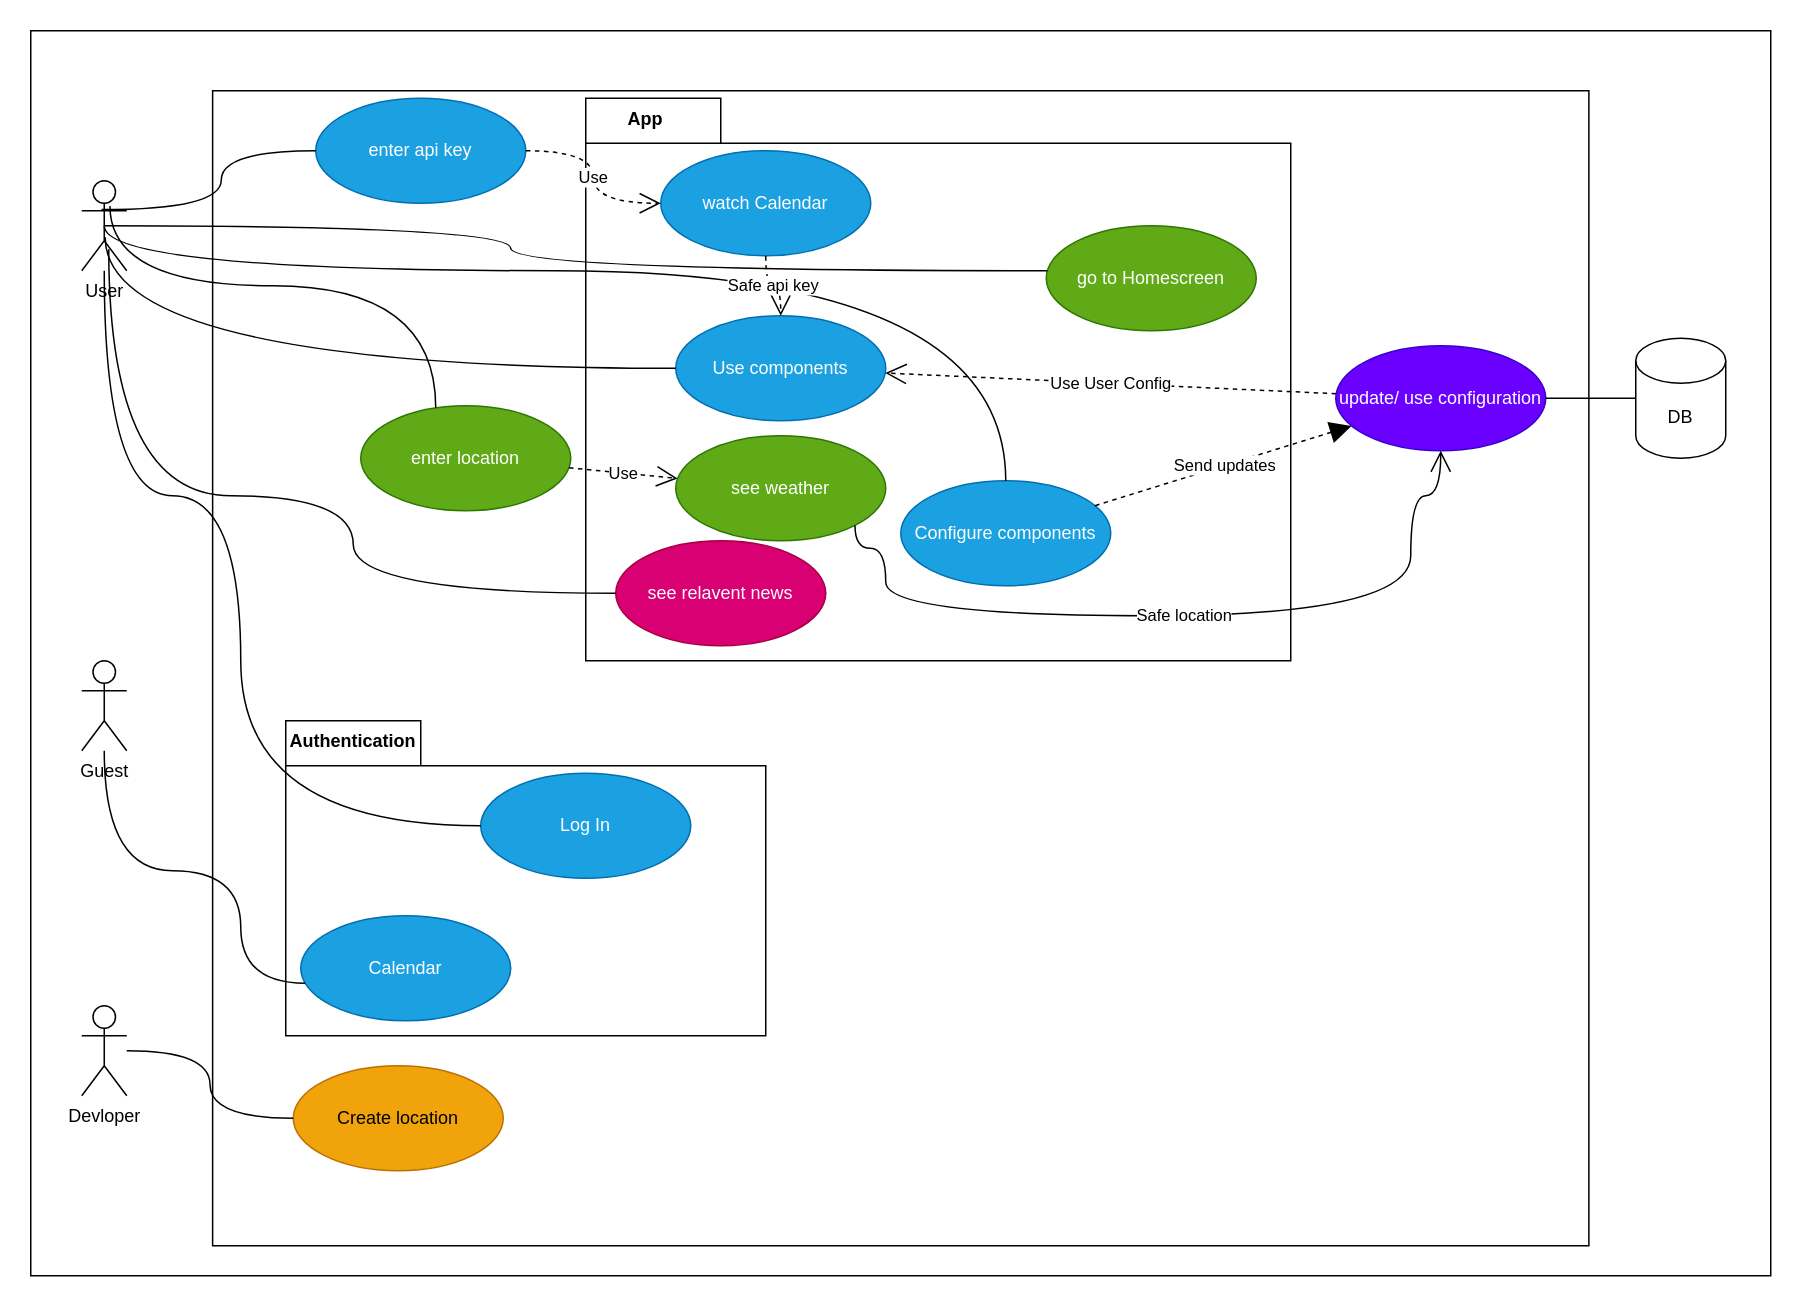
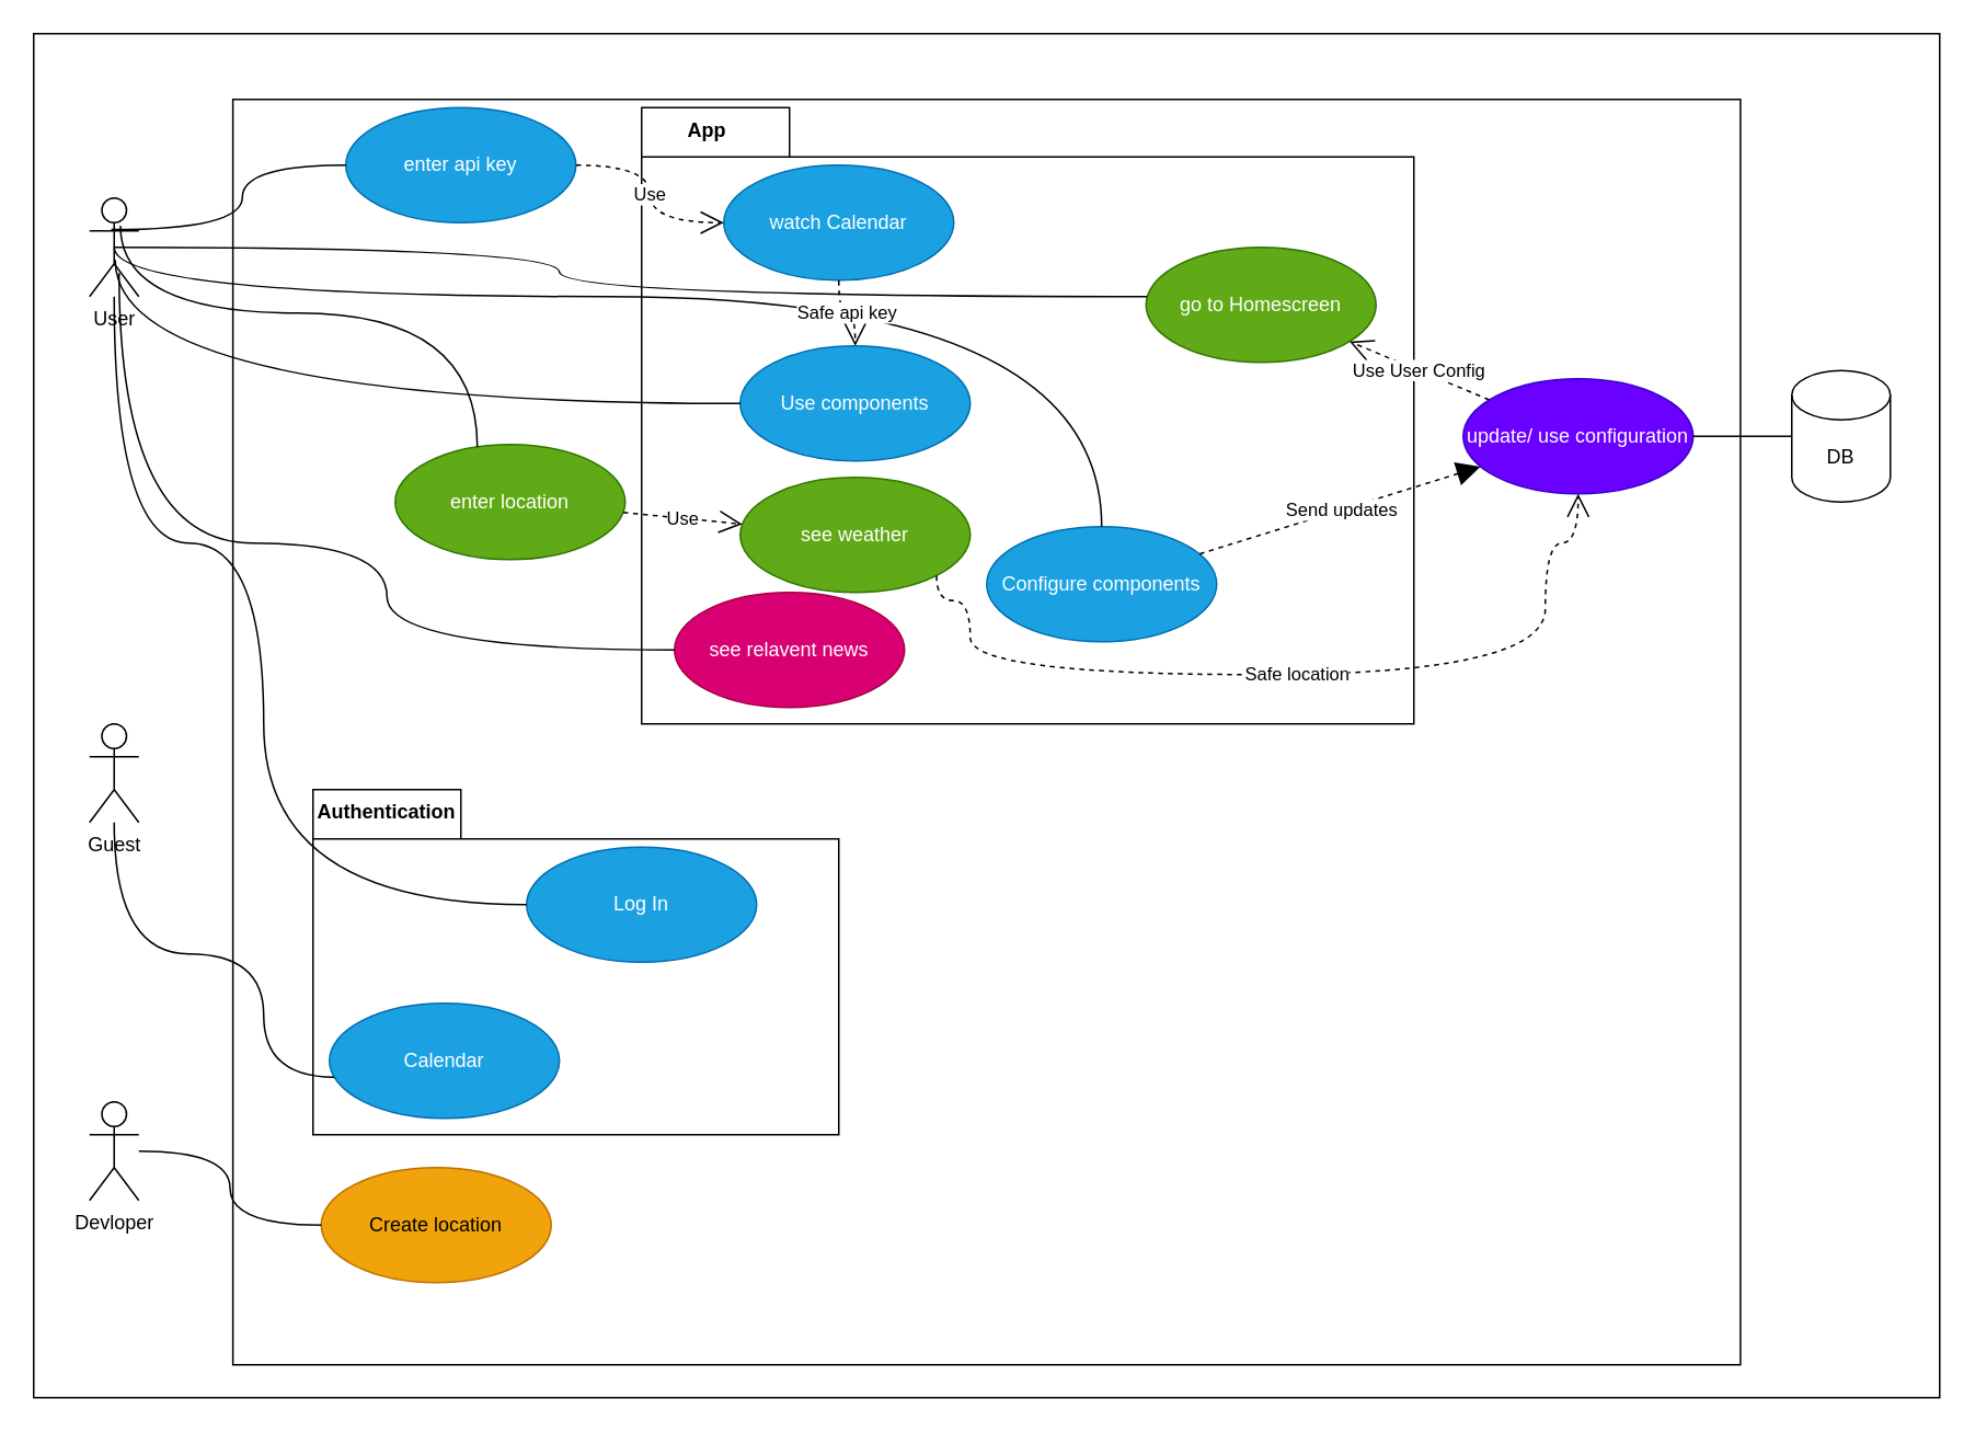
  <mxCell id="0" />
  <mxCell id="1" parent="0" />
  <mxCell id="2" value="" style="html=1;fillColor=none;" parent="1" vertex="1"><mxGeometry x="20" y="20" width="1160" height="830" as="geometry" /></mxCell>
  <mxCell id="3" value="" style="html=1;" parent="1" vertex="1"><mxGeometry x="141.25" y="60" width="917.5" height="770" as="geometry" /></mxCell>
  <mxCell id="4" value="" style="shape=folder;fontStyle=1;spacingTop=10;tabWidth=90;tabHeight=30;tabPosition=left;html=1;" parent="1" vertex="1"><mxGeometry x="390" y="65" width="470" height="375" as="geometry" /></mxCell>
  <mxCell id="5" value="" style="shape=folder;fontStyle=1;spacingTop=10;tabWidth=90;tabHeight=30;tabPosition=left;html=1;" parent="1" vertex="1"><mxGeometry x="190" y="480" width="320" height="210" as="geometry" /></mxCell>
  <mxCell id="6" value="Configure components" style="ellipse;whiteSpace=wrap;html=1;fillColor=#1ba1e2;strokeColor=#006EAF;fontColor=#ffffff;" parent="1" vertex="1"><mxGeometry x="600" y="320" width="140" height="70" as="geometry" /></mxCell>
  <mxCell id="7" value="User" style="shape=umlActor;verticalLabelPosition=bottom;verticalAlign=top;html=1;" parent="1" vertex="1"><mxGeometry x="54" y="120" width="30" height="60" as="geometry" /></mxCell>
  <mxCell id="8" value="Create location" style="ellipse;whiteSpace=wrap;html=1;fillColor=#f0a30a;strokeColor=#BD7000;fontColor=#000000;" parent="1" vertex="1"><mxGeometry x="195" y="710" width="140" height="70" as="geometry" /></mxCell>
  <mxCell id="9" value="Log In" style="ellipse;whiteSpace=wrap;html=1;fillColor=#1ba1e2;strokeColor=#006EAF;fontColor=#ffffff;" parent="1" vertex="1"><mxGeometry x="320" y="515" width="140" height="70" as="geometry" /></mxCell>
  <mxCell id="10" value="DB" style="shape=cylinder3;whiteSpace=wrap;html=1;boundedLbl=1;backgroundOutline=1;size=15;" parent="1" vertex="1"><mxGeometry x="1090" y="225" width="60" height="80" as="geometry" /></mxCell>
  <mxCell id="11" value="" style="endArrow=none;html=1;edgeStyle=orthogonalEdgeStyle;rounded=0;entryX=0;entryY=0.5;entryDx=0;entryDy=0;curved=1;" parent="1" source="7" target="9" edge="1"><mxGeometry relative="1" as="geometry"><mxPoint x="324" y="300" as="sourcePoint" /><mxPoint x="484" y="300" as="targetPoint" /><Array as="points"><mxPoint x="69" y="330" /><mxPoint x="160" y="330" /><mxPoint x="160" y="550" /><mxPoint x="320" y="550" /></Array></mxGeometry></mxCell>
  <mxCell id="12" value="update/ use configuration" style="ellipse;whiteSpace=wrap;html=1;fillColor=#6a00ff;strokeColor=#3700CC;fontColor=#ffffff;" parent="1" vertex="1"><mxGeometry x="890" y="230" width="140" height="70" as="geometry" /></mxCell>
  <mxCell id="13" value="" style="endArrow=none;html=1;edgeStyle=orthogonalEdgeStyle;rounded=0;curved=1;" parent="1" source="12" target="10" edge="1"><mxGeometry relative="1" as="geometry"><mxPoint x="374" y="350" as="sourcePoint" /><mxPoint x="534" y="350" as="targetPoint" /></mxGeometry></mxCell>
  <mxCell id="14" value="Guest" style="shape=umlActor;verticalLabelPosition=bottom;verticalAlign=top;html=1;" parent="1" vertex="1"><mxGeometry x="54" y="440" width="30" height="60" as="geometry" /></mxCell>
  <mxCell id="15" value="Calendar" style="ellipse;whiteSpace=wrap;html=1;fillColor=#1ba1e2;strokeColor=#006EAF;fontColor=#ffffff;" parent="1" vertex="1"><mxGeometry x="200" y="610" width="140" height="70" as="geometry" /></mxCell>
  <mxCell id="16" value="" style="endArrow=none;html=1;edgeStyle=orthogonalEdgeStyle;rounded=0;curved=1;" parent="1" source="14" target="15" edge="1"><mxGeometry relative="1" as="geometry"><mxPoint x="94" y="410" as="sourcePoint" /><mxPoint x="244" y="360" as="targetPoint" /><Array as="points"><mxPoint x="69" y="580" /><mxPoint x="160" y="580" /><mxPoint x="160" y="655" /></Array></mxGeometry></mxCell>
  <mxCell id="17" value="see&amp;nbsp;weather" style="ellipse;whiteSpace=wrap;html=1;fillColor=#60a917;strokeColor=#2D7600;fontColor=#ffffff;" parent="1" vertex="1"><mxGeometry x="450" y="290" width="140" height="70" as="geometry" /></mxCell>
  <mxCell id="18" value="enter api key" style="ellipse;whiteSpace=wrap;html=1;fillColor=#1ba1e2;strokeColor=#006EAF;fontColor=#ffffff;" parent="1" vertex="1"><mxGeometry x="210" y="65" width="140" height="70" as="geometry" /></mxCell>
  <mxCell id="19" value="enter location" style="ellipse;whiteSpace=wrap;html=1;fillColor=#60a917;strokeColor=#2D7600;fontColor=#ffffff;" parent="1" vertex="1"><mxGeometry x="240" y="270" width="140" height="70" as="geometry" /></mxCell>
  <mxCell id="20" value="see relavent news" style="ellipse;whiteSpace=wrap;html=1;fillColor=#d80073;strokeColor=#A50040;fontColor=#ffffff;" parent="1" vertex="1"><mxGeometry x="410" y="360" width="140" height="70" as="geometry" /></mxCell>
  <mxCell id="21" value="Use" style="endArrow=open;endSize=12;dashed=1;html=1;rounded=0;" parent="1" source="19" target="17" edge="1"><mxGeometry width="160" relative="1" as="geometry"><mxPoint x="549.185" y="191.781" as="sourcePoint" /><mxPoint x="508.847" y="183.18" as="targetPoint" /></mxGeometry></mxCell>
  <mxCell id="22" value="Authentication" style="text;align=center;fontStyle=1;verticalAlign=middle;spacingLeft=3;spacingRight=3;strokeColor=none;rotatable=0;points=[[0,0.5],[1,0.5]];portConstraint=eastwest;" parent="1" vertex="1"><mxGeometry x="195" y="480" width="80" height="26" as="geometry" /></mxCell>
  <mxCell id="23" value="App" style="text;align=center;fontStyle=1;verticalAlign=middle;spacingLeft=3;spacingRight=3;strokeColor=none;rotatable=0;points=[[0,0.5],[1,0.5]];portConstraint=eastwest;" parent="1" vertex="1"><mxGeometry x="390" y="65" width="80" height="26" as="geometry" /></mxCell>
  <mxCell id="24" value="go to Homescreen" style="ellipse;whiteSpace=wrap;html=1;fillColor=#60a917;strokeColor=#2D7600;fontColor=#ffffff;" parent="1" vertex="1"><mxGeometry x="697" y="150" width="140" height="70" as="geometry" /></mxCell>
  <mxCell id="25" value="Use components" style="ellipse;whiteSpace=wrap;html=1;fillColor=#1ba1e2;strokeColor=#006EAF;fontColor=#ffffff;" parent="1" vertex="1"><mxGeometry x="450" y="210" width="140" height="70" as="geometry" /></mxCell>
  <mxCell id="26" value="watch Calendar" style="ellipse;whiteSpace=wrap;html=1;fillColor=#1ba1e2;strokeColor=#006EAF;fontColor=#ffffff;" parent="1" vertex="1"><mxGeometry x="440" y="100" width="140" height="70" as="geometry" /></mxCell>
  <mxCell id="27" value="Use" style="endArrow=open;endSize=12;dashed=1;html=1;rounded=0;edgeStyle=orthogonalEdgeStyle;curved=1;" parent="1" source="18" target="26" edge="1"><mxGeometry width="160" relative="1" as="geometry"><mxPoint x="390" y="460" as="sourcePoint" /><mxPoint x="550" y="460" as="targetPoint" /></mxGeometry></mxCell>
  <mxCell id="28" value="" style="endArrow=none;html=1;edgeStyle=orthogonalEdgeStyle;rounded=0;curved=1;exitX=0.44;exitY=0.32;exitDx=0;exitDy=0;exitPerimeter=0;" parent="1" source="7" target="18" edge="1"><mxGeometry relative="1" as="geometry"><mxPoint x="94" y="360" as="sourcePoint" /><mxPoint x="210" y="420" as="targetPoint" /></mxGeometry></mxCell>
  <mxCell id="29" value="Devloper" style="shape=umlActor;verticalLabelPosition=bottom;verticalAlign=top;html=1;" parent="1" vertex="1"><mxGeometry x="54" y="670" width="30" height="60" as="geometry" /></mxCell>
  <mxCell id="30" value="" style="endArrow=none;html=1;edgeStyle=orthogonalEdgeStyle;rounded=0;curved=1;" parent="1" source="29" target="8" edge="1"><mxGeometry relative="1" as="geometry"><mxPoint x="344" y="320" as="sourcePoint" /><mxPoint x="200" y="410" as="targetPoint" /></mxGeometry></mxCell>
  <mxCell id="31" value="" style="endArrow=none;html=1;edgeStyle=orthogonalEdgeStyle;rounded=0;curved=1;exitX=0.6;exitY=0.76;exitDx=0;exitDy=0;exitPerimeter=0;" parent="1" source="7" target="20" edge="1"><mxGeometry relative="1" as="geometry"><mxPoint x="94" y="710" as="sourcePoint" /><mxPoint x="200" y="760" as="targetPoint" /><Array as="points"><mxPoint x="72" y="330" /><mxPoint x="235" y="330" /></Array></mxGeometry></mxCell>
  <mxCell id="32" value="" style="endArrow=none;html=1;edgeStyle=orthogonalEdgeStyle;rounded=0;curved=1;entryX=0.52;entryY=0.627;entryDx=0;entryDy=0;entryPerimeter=0;" parent="1" source="25" target="7" edge="1"><mxGeometry relative="1" as="geometry"><mxPoint x="1060" y="215" as="sourcePoint" /><mxPoint x="1170" y="170" as="targetPoint" /></mxGeometry></mxCell>
  <mxCell id="33" value="" style="endArrow=none;html=1;edgeStyle=orthogonalEdgeStyle;rounded=0;curved=1;exitX=0.627;exitY=0.28;exitDx=0;exitDy=0;exitPerimeter=0;" parent="1" source="7" target="19" edge="1"><mxGeometry relative="1" as="geometry"><mxPoint x="94" y="710" as="sourcePoint" /><mxPoint x="200" y="765" as="targetPoint" /><Array as="points"><mxPoint x="73" y="190" /><mxPoint x="290" y="190" /></Array></mxGeometry></mxCell>
  <mxCell id="34" value="" style="endArrow=none;html=1;edgeStyle=orthogonalEdgeStyle;rounded=0;curved=1;exitX=0.5;exitY=0.5;exitDx=0;exitDy=0;exitPerimeter=0;" parent="1" source="7" target="24" edge="1"><mxGeometry relative="1" as="geometry"><mxPoint x="104" y="720" as="sourcePoint" /><mxPoint x="210" y="775" as="targetPoint" /><Array as="points"><mxPoint x="340" y="150" /><mxPoint x="340" y="180" /></Array></mxGeometry></mxCell>
  <mxCell id="35" value="" style="endArrow=none;html=1;edgeStyle=orthogonalEdgeStyle;rounded=0;curved=1;exitX=0.5;exitY=0.5;exitDx=0;exitDy=0;exitPerimeter=0;" parent="1" source="7" target="6" edge="1"><mxGeometry relative="1" as="geometry"><mxPoint x="114" y="730" as="sourcePoint" /><mxPoint x="220" y="785" as="targetPoint" /><Array as="points"><mxPoint x="69" y="180" /><mxPoint x="670" y="180" /></Array></mxGeometry></mxCell>
  <mxCell id="36" value="Send updates" style="endArrow=block;endSize=12;dashed=1;html=1;rounded=0;" parent="1" source="6" target="12" edge="1"><mxGeometry width="160" relative="1" as="geometry"><mxPoint x="390" y="460" as="sourcePoint" /><mxPoint x="550" y="460" as="targetPoint" /></mxGeometry></mxCell>
- <mxCell id="37" value="Use User Config" style="endArrow=open;endSize=12;dashed=1;html=1;rounded=0;" parent="1" source="12" target="25" edge="1"><mxGeometry width="160" relative="1" as="geometry"><mxPoint x="390" y="460" as="sourcePoint" /><mxPoint x="550" y="460" as="targetPoint" /></mxGeometry></mxCell>
- <mxCell id="38" value="Safe location" style="endArrow=open;endSize=12;dashed=0;html=1;rounded=0;edgeStyle=orthogonalEdgeStyle;curved=1;entryX=0.5;entryY=1;entryDx=0;entryDy=0;exitX=1;exitY=1;exitDx=0;exitDy=0;" parent="1" source="17" target="12" edge="1"><mxGeometry width="160" relative="1" as="geometry"><mxPoint x="390" y="460" as="sourcePoint" /><mxPoint x="550" y="460" as="targetPoint" /><Array as="points"><mxPoint x="570" y="365" /><mxPoint x="590" y="365" /><mxPoint x="590" y="410" /><mxPoint x="940" y="410" /><mxPoint x="940" y="330" /><mxPoint x="960" y="330" /></Array></mxGeometry></mxCell>
+ <mxCell id="37" value="Use User Config" style="endArrow=open;endSize=12;dashed=1;html=1;rounded=0;" parent="1" source="12" target="24" edge="1"><mxGeometry width="160" relative="1" as="geometry"><mxPoint x="390" y="460" as="sourcePoint" /><mxPoint x="550" y="460" as="targetPoint" /></mxGeometry></mxCell>
+ <mxCell id="38" value="Safe location" style="endArrow=open;endSize=12;dashed=1;html=1;rounded=0;edgeStyle=orthogonalEdgeStyle;curved=1;entryX=0.5;entryY=1;entryDx=0;entryDy=0;exitX=1;exitY=1;exitDx=0;exitDy=0;" parent="1" source="17" target="12" edge="1"><mxGeometry width="160" relative="1" as="geometry"><mxPoint x="390" y="460" as="sourcePoint" /><mxPoint x="550" y="460" as="targetPoint" /><Array as="points"><mxPoint x="570" y="365" /><mxPoint x="590" y="365" /><mxPoint x="590" y="410" /><mxPoint x="940" y="410" /><mxPoint x="940" y="330" /><mxPoint x="960" y="330" /></Array></mxGeometry></mxCell>
  <mxCell id="39" value="Safe api key" style="endArrow=open;endSize=12;dashed=1;html=1;rounded=0;curved=1;edgeStyle=orthogonalEdgeStyle;" parent="1" source="26" target="25" edge="1"><mxGeometry width="160" relative="1" as="geometry"><mxPoint x="390" y="460" as="sourcePoint" /><mxPoint x="550" y="460" as="targetPoint" /></mxGeometry></mxCell>
